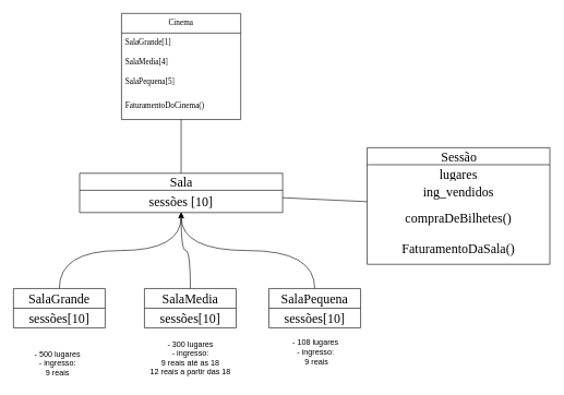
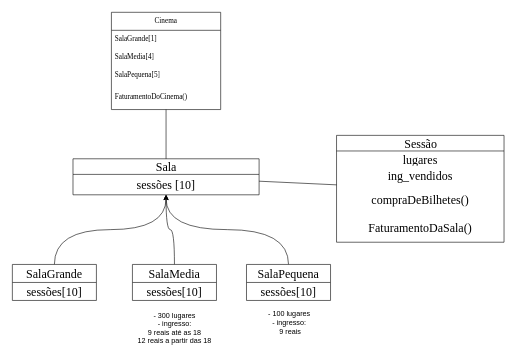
  <mxCell id="0" />
  <mxCell id="1" parent="0" />
  <mxCell id="2" value="Sala" style="swimlane;fontStyle=0;childLayout=stackLayout;horizontal=1;startSize=26;fillColor=none;horizontalStack=0;resizeParent=1;resizeParentMax=0;resizeLast=0;collapsible=1;marginBottom=0;hachureGap=4;fontFamily=Verdana;fontSize=20;swimlaneLine=1;rounded=0;shadow=0;glass=0;labelBackgroundColor=none;html=1;verticalAlign=middle;" parent="1" vertex="1"><mxGeometry x="121" y="264" width="310" height="60" as="geometry" /></mxCell>
  <mxCell id="3" value="sessões [10]" style="text;strokeColor=none;fillColor=none;align=center;verticalAlign=middle;spacingLeft=4;spacingRight=4;overflow=hidden;rotatable=0;points=[[0,0.5],[1,0.5]];portConstraint=eastwest;whiteSpace=wrap;fontSize=20;fontFamily=Verdana;labelBackgroundColor=none;rounded=0;html=1;swimlaneLine=1;" parent="2" vertex="1"><mxGeometry y="26" width="310" height="34" as="geometry" /></mxCell>
  <mxCell id="4" value="" style="edgeStyle=orthogonalEdgeStyle;orthogonalLoop=1;jettySize=auto;exitX=0.5;exitY=0;exitDx=0;exitDy=0;curved=1;fontFamily=Verdana;html=1;verticalAlign=middle;swimlaneLine=1;" parent="1" source="5" target="2" edge="1"><mxGeometry relative="1" as="geometry" /></mxCell>
  <mxCell id="5" value="SalaGrande" style="swimlane;fontStyle=0;childLayout=stackLayout;horizontal=1;startSize=30;horizontalStack=0;resizeParent=1;resizeParentMax=0;resizeLast=0;collapsible=1;marginBottom=0;whiteSpace=wrap;hachureGap=4;fontFamily=Verdana;fontSize=20;labelBackgroundColor=none;rounded=0;html=1;verticalAlign=middle;swimlaneLine=1;" parent="1" vertex="1"><mxGeometry x="20" y="440" width="140" height="60" as="geometry"><mxRectangle x="270" y="430" width="140" height="40" as="alternateBounds" /></mxGeometry></mxCell>
  <mxCell id="6" value="sessões[10]" style="text;strokeColor=none;fillColor=none;align=center;verticalAlign=middle;spacingLeft=4;spacingRight=4;overflow=hidden;points=[[0,0.5],[1,0.5]];portConstraint=eastwest;rotatable=0;whiteSpace=wrap;fontSize=20;fontFamily=Verdana;labelBackgroundColor=none;treeMoving=0;rounded=0;html=1;swimlaneLine=1;" parent="5" vertex="1"><mxGeometry y="30" width="140" height="30" as="geometry" /></mxCell>
  <mxCell id="7" value="Sessão" style="swimlane;fontStyle=0;childLayout=stackLayout;horizontal=1;startSize=26;fillColor=none;horizontalStack=0;resizeParent=1;resizeParentMax=0;resizeLast=0;collapsible=1;marginBottom=0;hachureGap=4;fontFamily=Verdana;fontSize=20;swimlaneLine=1;rounded=0;shadow=0;glass=0;labelBackgroundColor=none;html=1;verticalAlign=middle;" parent="1" vertex="1"><mxGeometry x="560" y="225" width="279" height="178" as="geometry"><mxRectangle x="190" y="270" width="150" height="70" as="alternateBounds" /></mxGeometry></mxCell>
  <mxCell id="8" value="lugares" style="text;strokeColor=none;fillColor=none;align=center;verticalAlign=middle;spacingLeft=4;spacingRight=4;overflow=hidden;rotatable=0;points=[[0,0.5],[1,0.5]];portConstraint=eastwest;whiteSpace=wrap;fontSize=20;fontFamily=Verdana;labelBackgroundColor=none;rounded=0;html=1;swimlaneLine=1;" parent="7" vertex="1"><mxGeometry y="26" width="279" height="26" as="geometry" /></mxCell>
  <mxCell id="9" value="ing_vendidos" style="text;strokeColor=none;fillColor=none;align=center;verticalAlign=middle;spacingLeft=4;spacingRight=4;overflow=hidden;rotatable=0;points=[[0,0.5],[1,0.5]];portConstraint=eastwest;whiteSpace=wrap;fontSize=20;fontFamily=Verdana;labelBackgroundColor=none;rounded=0;html=1;swimlaneLine=1;" parent="7" vertex="1"><mxGeometry y="52" width="279" height="30" as="geometry" /></mxCell>
  <mxCell id="10" value="compraDeBilhetes()" style="text;strokeColor=none;fillColor=none;align=center;verticalAlign=middle;spacingLeft=4;spacingRight=4;overflow=hidden;rotatable=0;points=[[0,0.5],[1,0.5]];portConstraint=eastwest;whiteSpace=wrap;fontSize=20;fontFamily=Verdana;labelBackgroundColor=none;rounded=0;html=1;swimlaneLine=1;" parent="7" vertex="1"><mxGeometry y="82" width="279" height="48" as="geometry" /></mxCell>
  <mxCell id="11" value="FaturamentoDaSala()" style="text;strokeColor=none;fillColor=none;align=center;verticalAlign=middle;spacingLeft=4;spacingRight=4;overflow=hidden;rotatable=0;points=[[0,0.5],[1,0.5]];portConstraint=eastwest;whiteSpace=wrap;fontSize=20;fontFamily=Verdana;labelBackgroundColor=none;rounded=0;html=1;swimlaneLine=1;" parent="7" vertex="1"><mxGeometry y="130" width="279" height="48" as="geometry" /></mxCell>
  <mxCell id="12" value="" style="edgeStyle=orthogonalEdgeStyle;orthogonalLoop=1;jettySize=auto;exitX=0.5;exitY=0;exitDx=0;exitDy=0;curved=1;fontFamily=Verdana;html=1;verticalAlign=middle;swimlaneLine=1;" parent="1" source="13" target="2" edge="1"><mxGeometry relative="1" as="geometry" /></mxCell>
  <mxCell id="13" value="SalaMedia" style="swimlane;fontStyle=0;childLayout=stackLayout;horizontal=1;startSize=30;horizontalStack=0;resizeParent=1;resizeParentMax=0;resizeLast=0;collapsible=1;marginBottom=0;whiteSpace=wrap;hachureGap=4;fontFamily=Verdana;fontSize=20;labelBackgroundColor=none;rounded=0;html=1;verticalAlign=middle;swimlaneLine=1;" parent="1" vertex="1"><mxGeometry x="220" y="440" width="140" height="60" as="geometry"><mxRectangle x="270" y="430" width="140" height="40" as="alternateBounds" /></mxGeometry></mxCell>
  <mxCell id="14" value="sessões[10]" style="text;strokeColor=none;fillColor=none;align=center;verticalAlign=middle;spacingLeft=4;spacingRight=4;overflow=hidden;points=[[0,0.5],[1,0.5]];portConstraint=eastwest;rotatable=0;whiteSpace=wrap;fontSize=20;fontFamily=Verdana;labelBackgroundColor=none;treeMoving=0;rounded=0;html=1;swimlaneLine=1;" parent="13" vertex="1"><mxGeometry y="30" width="140" height="30" as="geometry" /></mxCell>
  <mxCell id="15" value="" style="edgeStyle=orthogonalEdgeStyle;orthogonalLoop=1;jettySize=auto;exitX=0.5;exitY=0;exitDx=0;exitDy=0;curved=1;fontFamily=Verdana;html=1;verticalAlign=middle;swimlaneLine=1;" parent="1" source="16" target="2" edge="1"><mxGeometry relative="1" as="geometry" /></mxCell>
  <mxCell id="16" value="SalaPequena" style="swimlane;fontStyle=0;childLayout=stackLayout;horizontal=1;startSize=30;horizontalStack=0;resizeParent=1;resizeParentMax=0;resizeLast=0;collapsible=1;marginBottom=0;whiteSpace=wrap;hachureGap=4;fontFamily=Verdana;fontSize=20;labelBackgroundColor=none;rounded=0;html=1;verticalAlign=middle;swimlaneLine=1;" parent="1" vertex="1"><mxGeometry x="410" y="440" width="140" height="60" as="geometry"><mxRectangle x="270" y="430" width="140" height="40" as="alternateBounds" /></mxGeometry></mxCell>
  <mxCell id="17" value="sessões[10]" style="text;strokeColor=none;fillColor=none;align=center;verticalAlign=middle;spacingLeft=4;spacingRight=4;overflow=hidden;points=[[0,0.5],[1,0.5]];portConstraint=eastwest;rotatable=0;whiteSpace=wrap;fontSize=20;fontFamily=Verdana;labelBackgroundColor=none;treeMoving=0;rounded=0;html=1;swimlaneLine=1;" parent="16" vertex="1"><mxGeometry y="30" width="140" height="30" as="geometry" /></mxCell>
  <mxCell id="18" value="" style="endArrow=none;fontFamily=Verdana;html=1;verticalAlign=middle;swimlaneLine=1;" parent="1" source="2" target="7" edge="1"><mxGeometry width="50" height="50" relative="1" as="geometry"><mxPoint x="420" y="310" as="sourcePoint" /><mxPoint x="470" y="260" as="targetPoint" /></mxGeometry></mxCell>
  <mxCell id="19" value="Cinema" style="swimlane;fontStyle=0;childLayout=stackLayout;horizontal=1;startSize=30;horizontalStack=0;resizeParent=1;resizeParentMax=0;resizeLast=0;collapsible=1;marginBottom=0;whiteSpace=wrap;fontFamily=Verdana;html=1;verticalAlign=middle;swimlaneLine=1;" parent="1" vertex="1"><mxGeometry x="185" y="20" width="182" height="162" as="geometry" /></mxCell>
  <mxCell id="20" value="SalaGrande[1]" style="text;strokeColor=none;fillColor=none;align=left;verticalAlign=middle;spacingLeft=4;spacingRight=4;overflow=hidden;points=[[0,0.5],[1,0.5]];portConstraint=eastwest;rotatable=0;whiteSpace=wrap;fontFamily=Verdana;html=1;swimlaneLine=1;" parent="19" vertex="1"><mxGeometry y="30" width="182" height="30" as="geometry" /></mxCell>
  <mxCell id="21" value="SalaMedia[4]" style="text;strokeColor=none;fillColor=none;align=left;verticalAlign=middle;spacingLeft=4;spacingRight=4;overflow=hidden;points=[[0,0.5],[1,0.5]];portConstraint=eastwest;rotatable=0;whiteSpace=wrap;fontFamily=Verdana;html=1;swimlaneLine=1;" parent="19" vertex="1"><mxGeometry y="60" width="182" height="30" as="geometry" /></mxCell>
  <mxCell id="22" value="SalaPequena[5]" style="text;strokeColor=none;fillColor=none;align=left;verticalAlign=middle;spacingLeft=4;spacingRight=4;overflow=hidden;points=[[0,0.5],[1,0.5]];portConstraint=eastwest;rotatable=0;whiteSpace=wrap;fontFamily=Verdana;html=1;swimlaneLine=1;" parent="19" vertex="1"><mxGeometry y="90" width="182" height="30" as="geometry" /></mxCell>
  <mxCell id="23" value="FaturamentoDoCinema()" style="text;strokeColor=none;fillColor=none;align=left;verticalAlign=middle;spacingLeft=4;spacingRight=4;overflow=hidden;points=[[0,0.5],[1,0.5]];portConstraint=eastwest;rotatable=0;whiteSpace=wrap;fontFamily=Verdana;html=1;swimlaneLine=1;" parent="19" vertex="1"><mxGeometry y="120" width="182" height="42" as="geometry" /></mxCell>
  <mxCell id="24" value="" style="endArrow=none;exitX=0.5;exitY=0;exitDx=0;exitDy=0;fontFamily=Verdana;html=1;verticalAlign=middle;swimlaneLine=1;" parent="1" source="2" target="19" edge="1"><mxGeometry width="50" height="50" relative="1" as="geometry"><mxPoint x="360" y="250" as="sourcePoint" /><mxPoint x="270" y="150" as="targetPoint" /></mxGeometry></mxCell>
- <mxCell id="25" value="- 108 lugares&lt;br&gt;- ingresso:&lt;br&gt;&amp;nbsp;9 reais" style="text;html=1;align=center;verticalAlign=middle;resizable=0;points=[];autosize=1;strokeColor=none;fillColor=none;" parent="1" vertex="1"><mxGeometry x="436.5" y="509" width="88" height="55" as="geometry" /></mxCell>
+ <mxCell id="25" value="- 100 lugares&lt;br&gt;- ingresso:&lt;br&gt;&amp;nbsp;9 reais" style="text;html=1;align=center;verticalAlign=middle;resizable=0;points=[];autosize=1;strokeColor=none;fillColor=none;" parent="1" vertex="1"><mxGeometry x="436.5" y="509" width="88" height="55" as="geometry" /></mxCell>
  <mxCell id="26" value="- 300 lugares&lt;br&gt;- ingresso: &lt;br&gt;9 reais até as 18&lt;br&gt;12 reais a partir das 18" style="text;html=1;align=center;verticalAlign=middle;resizable=0;points=[];autosize=1;strokeColor=none;fillColor=none;" parent="1" vertex="1"><mxGeometry x="219.5" y="511" width="141" height="70" as="geometry" /></mxCell>
- <mxCell id="27" value="- 500 lugares&lt;br&gt;- ingresso: &lt;br&gt;9 reais" style="text;html=1;align=center;verticalAlign=middle;resizable=0;points=[];autosize=1;strokeColor=none;fillColor=none;" parent="1" vertex="1"><mxGeometry x="43" y="526" width="88" height="55" as="geometry" /></mxCell>
